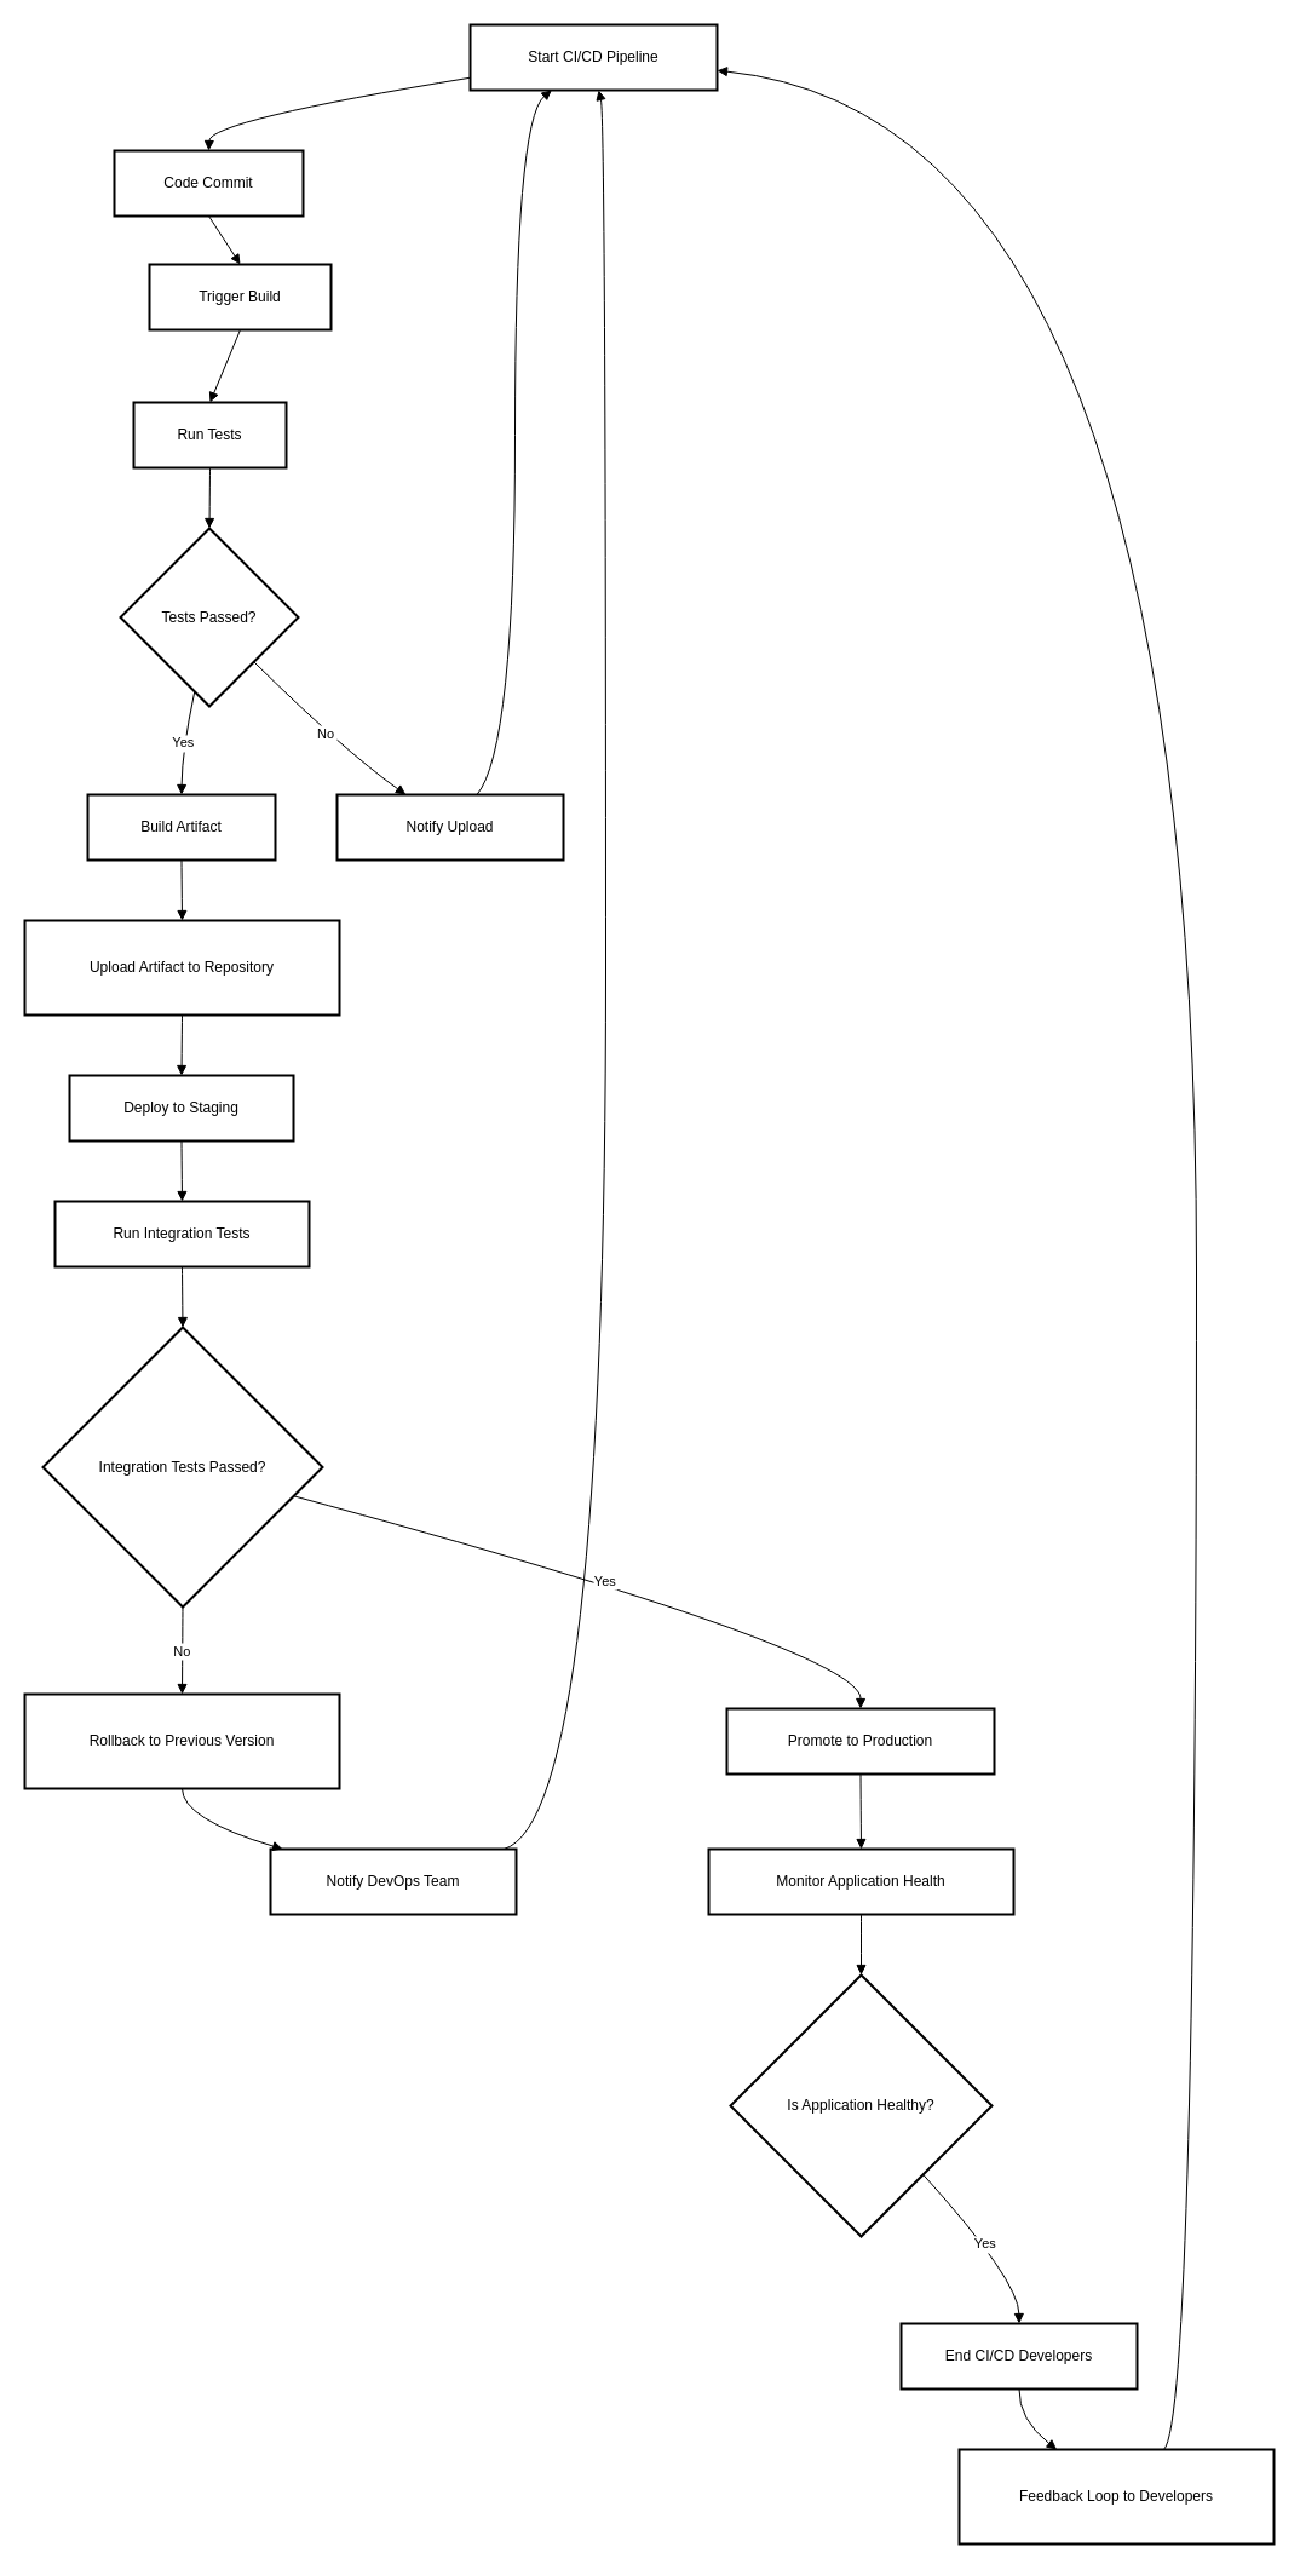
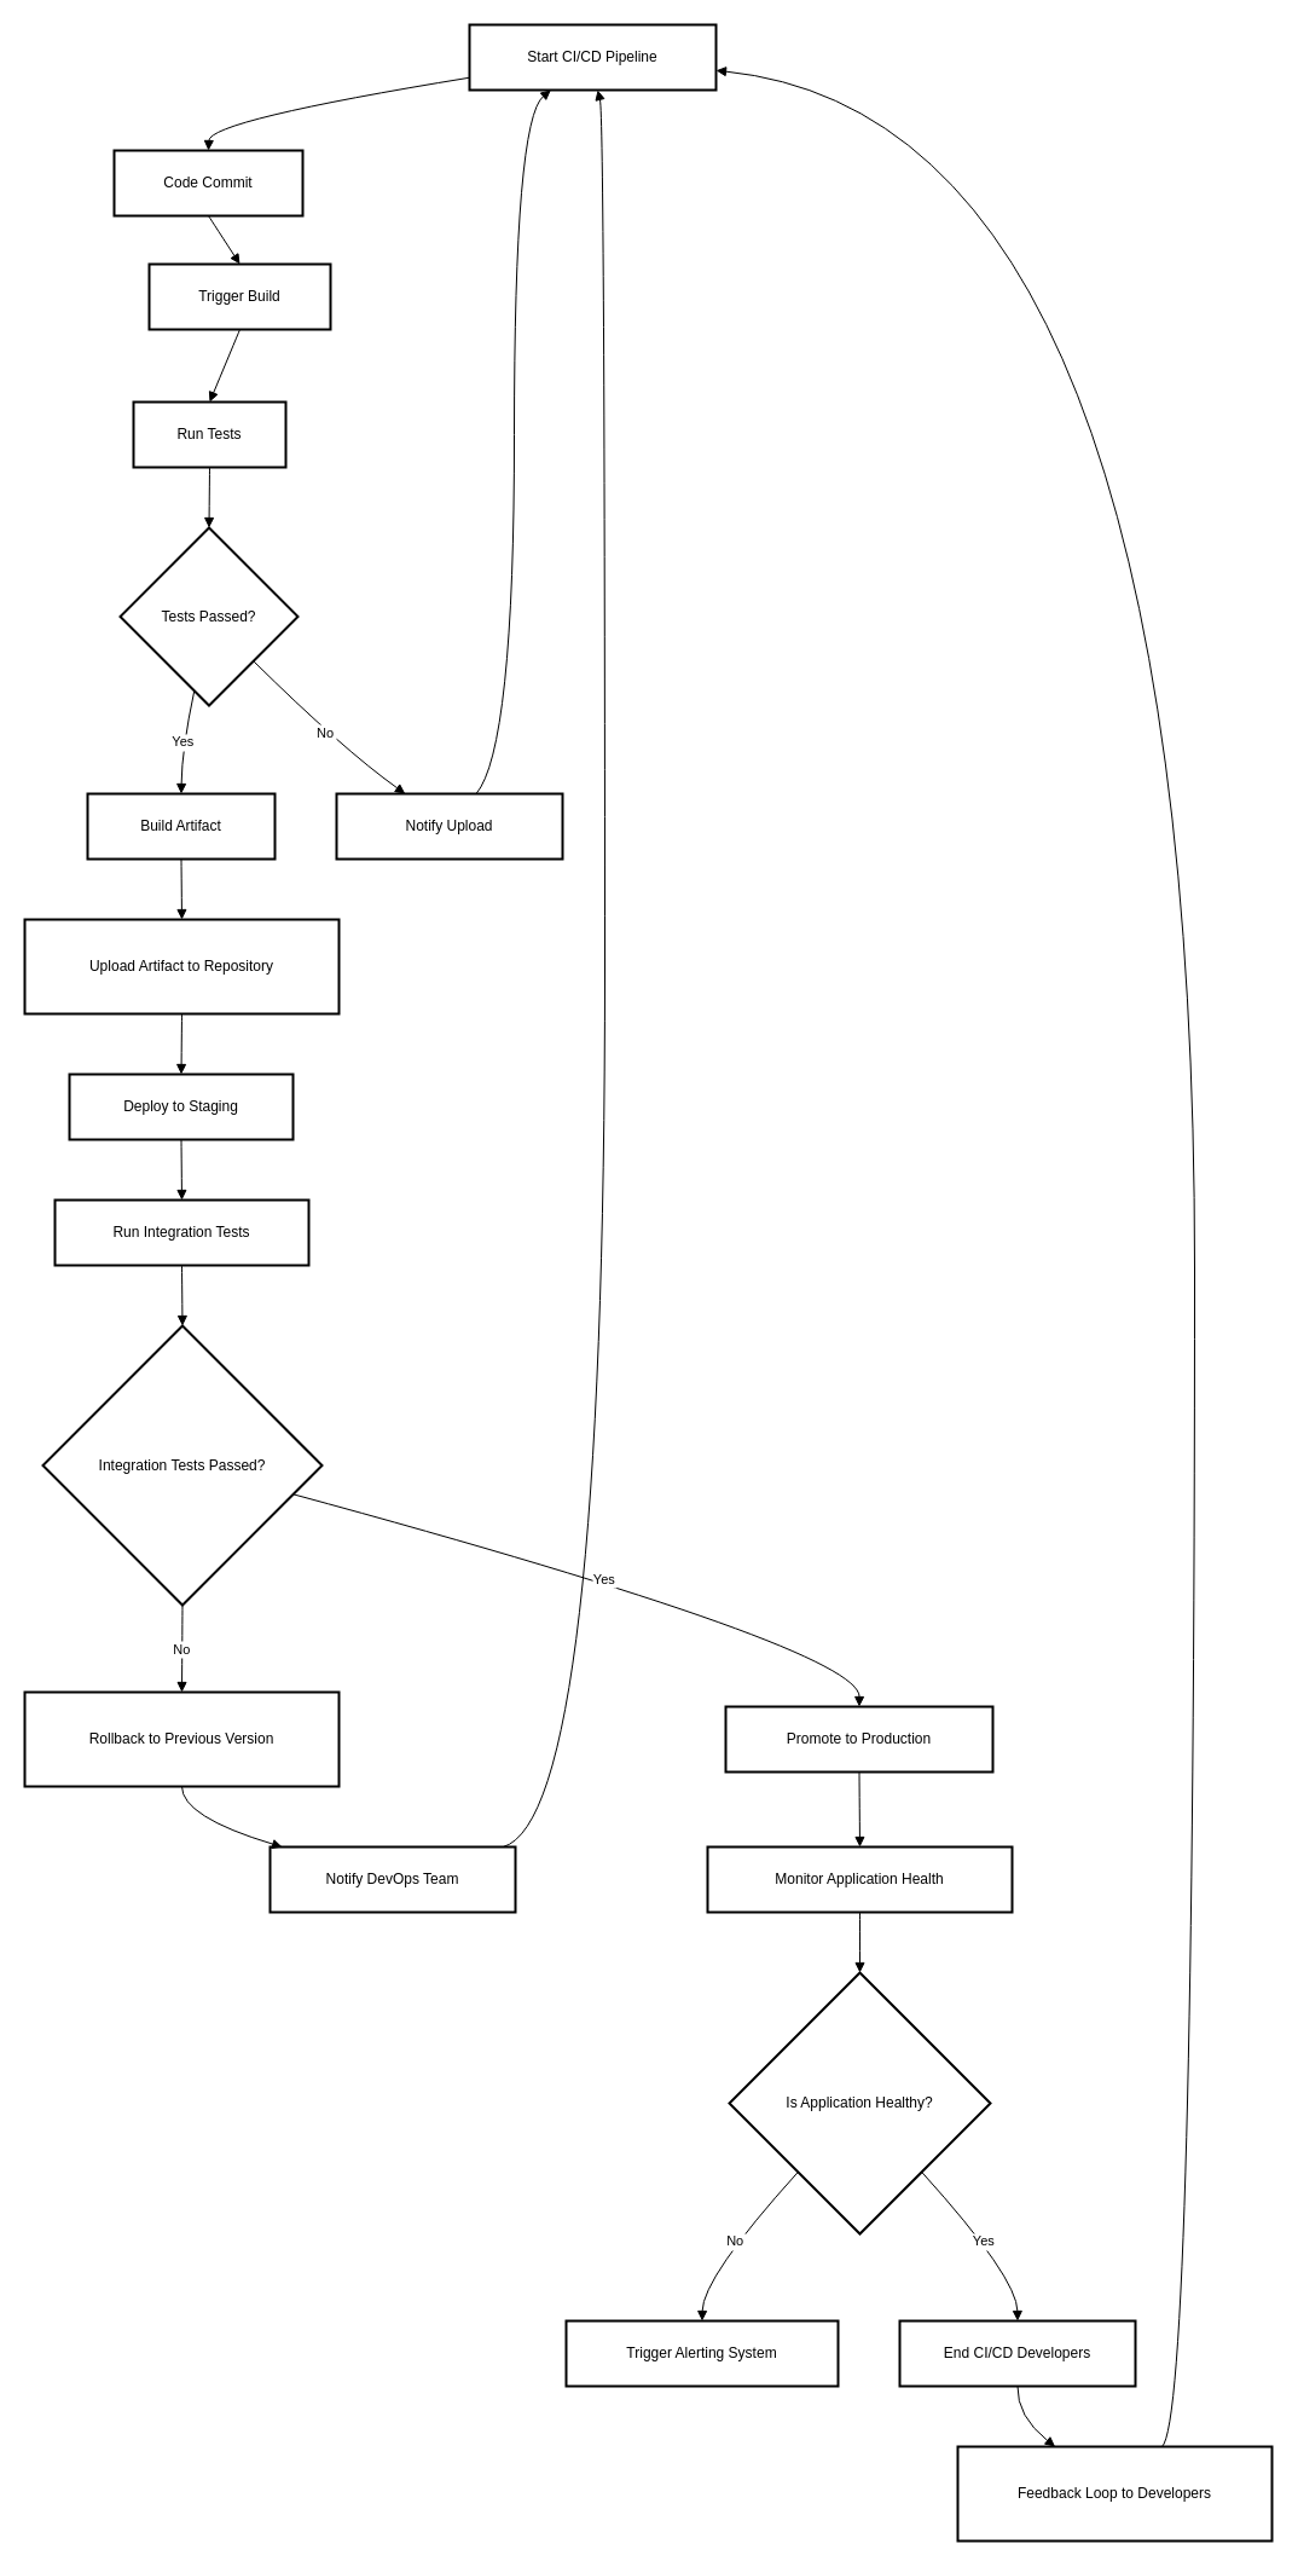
  <mxCell id="0" />
  <mxCell id="1" parent="0" />
  <mxCell id="2" value="Start CI/CD Pipeline" style="whiteSpace=wrap;strokeWidth=2;" vertex="1" parent="1"><mxGeometry x="388" y="20" width="204" height="54" as="geometry" /></mxCell>
  <mxCell id="3" value="Code Commit" style="whiteSpace=wrap;strokeWidth=2;" vertex="1" parent="1"><mxGeometry x="94" y="124" width="156" height="54" as="geometry" /></mxCell>
  <mxCell id="4" value="Trigger Build" style="whiteSpace=wrap;strokeWidth=2;" vertex="1" parent="1"><mxGeometry x="123" y="218" width="150" height="54" as="geometry" /></mxCell>
  <mxCell id="5" value="Run Tests" style="whiteSpace=wrap;strokeWidth=2;" vertex="1" parent="1"><mxGeometry x="110" y="332" width="126" height="54" as="geometry" /></mxCell>
  <mxCell id="6" value="Tests Passed?" style="rhombus;strokeWidth=2;whiteSpace=wrap;" vertex="1" parent="1"><mxGeometry x="99" y="436" width="147" height="147" as="geometry" /></mxCell>
  <mxCell id="7" value="Build Artifact" style="whiteSpace=wrap;strokeWidth=2;" vertex="1" parent="1"><mxGeometry x="72" y="656" width="155" height="54" as="geometry" /></mxCell>
  <mxCell id="8" value="Notify Upload" style="whiteSpace=wrap;strokeWidth=2;" vertex="1" parent="1"><mxGeometry x="278" y="656" width="187" height="54" as="geometry" /></mxCell>
  <mxCell id="9" value="Upload Artifact to Repository" style="whiteSpace=wrap;strokeWidth=2;" vertex="1" parent="1"><mxGeometry x="20" y="760" width="260" height="78" as="geometry" /></mxCell>
  <mxCell id="10" value="Deploy to Staging" style="whiteSpace=wrap;strokeWidth=2;" vertex="1" parent="1"><mxGeometry x="57" y="888" width="185" height="54" as="geometry" /></mxCell>
  <mxCell id="11" value="Run Integration Tests" style="whiteSpace=wrap;strokeWidth=2;" vertex="1" parent="1"><mxGeometry x="45" y="992" width="210" height="54" as="geometry" /></mxCell>
  <mxCell id="12" value="Integration Tests Passed?" style="rhombus;strokeWidth=2;whiteSpace=wrap;" vertex="1" parent="1"><mxGeometry x="35" y="1096" width="231" height="231" as="geometry" /></mxCell>
  <mxCell id="13" value="Promote to Production" style="whiteSpace=wrap;strokeWidth=2;" vertex="1" parent="1"><mxGeometry x="600" y="1411" width="221" height="54" as="geometry" /></mxCell>
  <mxCell id="14" value="Rollback to Previous Version" style="whiteSpace=wrap;strokeWidth=2;" vertex="1" parent="1"><mxGeometry x="20" y="1399" width="260" height="78" as="geometry" /></mxCell>
  <mxCell id="15" value="Notify DevOps Team" style="whiteSpace=wrap;strokeWidth=2;" vertex="1" parent="1"><mxGeometry x="223" y="1527" width="203" height="54" as="geometry" /></mxCell>
  <mxCell id="16" value="Monitor Application Health" style="whiteSpace=wrap;strokeWidth=2;" vertex="1" parent="1"><mxGeometry x="585" y="1527" width="252" height="54" as="geometry" /></mxCell>
  <mxCell id="17" value="Is Application Healthy?" style="rhombus;strokeWidth=2;whiteSpace=wrap;" vertex="1" parent="1"><mxGeometry x="603" y="1631" width="216" height="216" as="geometry" /></mxCell>
+ <mxCell id="18" value="Trigger Alerting System" style="whiteSpace=wrap;strokeWidth=2;" vertex="1" parent="1"><mxGeometry x="468" y="1919" width="225" height="54" as="geometry" /></mxCell>
  <mxCell id="19" value="End CI/CD Developers" style="whiteSpace=wrap;strokeWidth=2;" vertex="1" parent="1"><mxGeometry x="744" y="1919" width="195" height="54" as="geometry" /></mxCell>
  <mxCell id="20" value="Feedback Loop to Developers" style="whiteSpace=wrap;strokeWidth=2;" vertex="1" parent="1"><mxGeometry x="792" y="2023" width="260" height="78" as="geometry" /></mxCell>
  <mxCell id="21" value="" style="curved=1;startArrow=none;endArrow=block;exitX=0;exitY=0.81;entryX=0.5;entryY=0;" edge="1" parent="1" source="2" target="3"><mxGeometry relative="1" as="geometry"><Array as="points"><mxPoint x="173" y="99" /></Array></mxGeometry></mxCell>
  <mxCell id="22" value="" style="curved=1;startArrow=none;endArrow=block;exitX=0.5;exitY=1;entryX=0.5;entryY=0;" edge="1" parent="1" source="3" target="4"><mxGeometry relative="1" as="geometry"><Array as="points" /></mxGeometry></mxCell>
  <mxCell id="23" value="" style="curved=1;startArrow=none;endArrow=block;exitX=0.5;exitY=1;entryX=0.5;entryY=0;" edge="1" parent="1" source="4" target="5"><mxGeometry relative="1" as="geometry"><Array as="points" /></mxGeometry></mxCell>
  <mxCell id="24" value="" style="curved=1;startArrow=none;endArrow=block;exitX=0.5;exitY=1;entryX=0.5;entryY=0;" edge="1" parent="1" source="5" target="6"><mxGeometry relative="1" as="geometry"><Array as="points" /></mxGeometry></mxCell>
  <mxCell id="25" value="Yes" style="curved=1;startArrow=none;endArrow=block;exitX=0.4;exitY=1;entryX=0.5;entryY=-0.01;" edge="1" parent="1" source="6" target="7"><mxGeometry relative="1" as="geometry"><Array as="points"><mxPoint x="150" y="619" /></Array></mxGeometry></mxCell>
  <mxCell id="26" value="No" style="curved=1;startArrow=none;endArrow=block;exitX=1;exitY=1;entryX=0.3;entryY=-0.01;" edge="1" parent="1" source="6" target="8"><mxGeometry relative="1" as="geometry"><Array as="points"><mxPoint x="283" y="619" /></Array></mxGeometry></mxCell>
  <mxCell id="27" value="" style="curved=1;startArrow=none;endArrow=block;exitX=0.62;exitY=-0.01;entryX=0.33;entryY=1;" edge="1" parent="1" source="8" target="2"><mxGeometry relative="1" as="geometry"><Array as="points"><mxPoint x="425" y="619" /><mxPoint x="425" y="99" /></Array></mxGeometry></mxCell>
  <mxCell id="28" value="" style="curved=1;startArrow=none;endArrow=block;exitX=0.5;exitY=0.99;entryX=0.5;entryY=-0.01;" edge="1" parent="1" source="7" target="9"><mxGeometry relative="1" as="geometry"><Array as="points" /></mxGeometry></mxCell>
  <mxCell id="29" value="" style="curved=1;startArrow=none;endArrow=block;exitX=0.5;exitY=0.99;entryX=0.5;entryY=-0.01;" edge="1" parent="1" source="9" target="10"><mxGeometry relative="1" as="geometry"><Array as="points" /></mxGeometry></mxCell>
  <mxCell id="30" value="" style="curved=1;startArrow=none;endArrow=block;exitX=0.5;exitY=0.99;entryX=0.5;entryY=-0.01;" edge="1" parent="1" source="10" target="11"><mxGeometry relative="1" as="geometry"><Array as="points" /></mxGeometry></mxCell>
  <mxCell id="31" value="" style="curved=1;startArrow=none;endArrow=block;exitX=0.5;exitY=0.99;entryX=0.5;entryY=0;" edge="1" parent="1" source="11" target="12"><mxGeometry relative="1" as="geometry"><Array as="points" /></mxGeometry></mxCell>
  <mxCell id="32" value="Yes" style="curved=1;startArrow=none;endArrow=block;exitX=1;exitY=0.63;entryX=0.5;entryY=0;" edge="1" parent="1" source="12" target="13"><mxGeometry relative="1" as="geometry"><Array as="points"><mxPoint x="711" y="1363" /></Array></mxGeometry></mxCell>
  <mxCell id="33" value="No" style="curved=1;startArrow=none;endArrow=block;exitX=0.5;exitY=1;entryX=0.5;entryY=0;" edge="1" parent="1" source="12" target="14"><mxGeometry relative="1" as="geometry"><Array as="points" /></mxGeometry></mxCell>
  <mxCell id="34" value="" style="curved=1;startArrow=none;endArrow=block;exitX=0.5;exitY=1;entryX=0.05;entryY=0;" edge="1" parent="1" source="14" target="15"><mxGeometry relative="1" as="geometry"><Array as="points"><mxPoint x="150" y="1502" /></Array></mxGeometry></mxCell>
  <mxCell id="35" value="" style="curved=1;startArrow=none;endArrow=block;exitX=0.95;exitY=0;entryX=0.52;entryY=1;" edge="1" parent="1" source="15" target="2"><mxGeometry relative="1" as="geometry"><Array as="points"><mxPoint x="500" y="1502" /><mxPoint x="500" y="99" /></Array></mxGeometry></mxCell>
  <mxCell id="36" value="" style="curved=1;startArrow=none;endArrow=block;exitX=0.5;exitY=1;entryX=0.5;entryY=0;" edge="1" parent="1" source="13" target="16"><mxGeometry relative="1" as="geometry"><Array as="points" /></mxGeometry></mxCell>
  <mxCell id="37" value="" style="curved=1;startArrow=none;endArrow=block;exitX=0.5;exitY=1;entryX=0.5;entryY=0;" edge="1" parent="1" source="16" target="17"><mxGeometry relative="1" as="geometry"><Array as="points" /></mxGeometry></mxCell>
+ <mxCell id="38" value="No" style="curved=1;startArrow=none;endArrow=block;exitX=0.05;exitY=1;entryX=0.5;entryY=0;" edge="1" parent="1" source="17" target="18"><mxGeometry relative="1" as="geometry"><Array as="points"><mxPoint x="581" y="1883" /></Array></mxGeometry></mxCell>
  <mxCell id="39" value="Yes" style="curved=1;startArrow=none;endArrow=block;exitX=0.95;exitY=1;entryX=0.5;entryY=0;" edge="1" parent="1" source="17" target="19"><mxGeometry relative="1" as="geometry"><Array as="points"><mxPoint x="841" y="1883" /></Array></mxGeometry></mxCell>
  <mxCell id="40" value="" style="curved=1;startArrow=none;endArrow=block;exitX=0.5;exitY=1;entryX=0.31;entryY=0;" edge="1" parent="1" source="19" target="20"><mxGeometry relative="1" as="geometry"><Array as="points"><mxPoint x="841" y="1998" /></Array></mxGeometry></mxCell>
  <mxCell id="41" value="" style="curved=1;startArrow=none;endArrow=block;exitX=0.65;exitY=0;entryX=1;entryY=0.7;" edge="1" parent="1" source="20" target="2"><mxGeometry relative="1" as="geometry"><Array as="points"><mxPoint x="988" y="1998" /><mxPoint x="988" y="99" /></Array></mxGeometry></mxCell>
